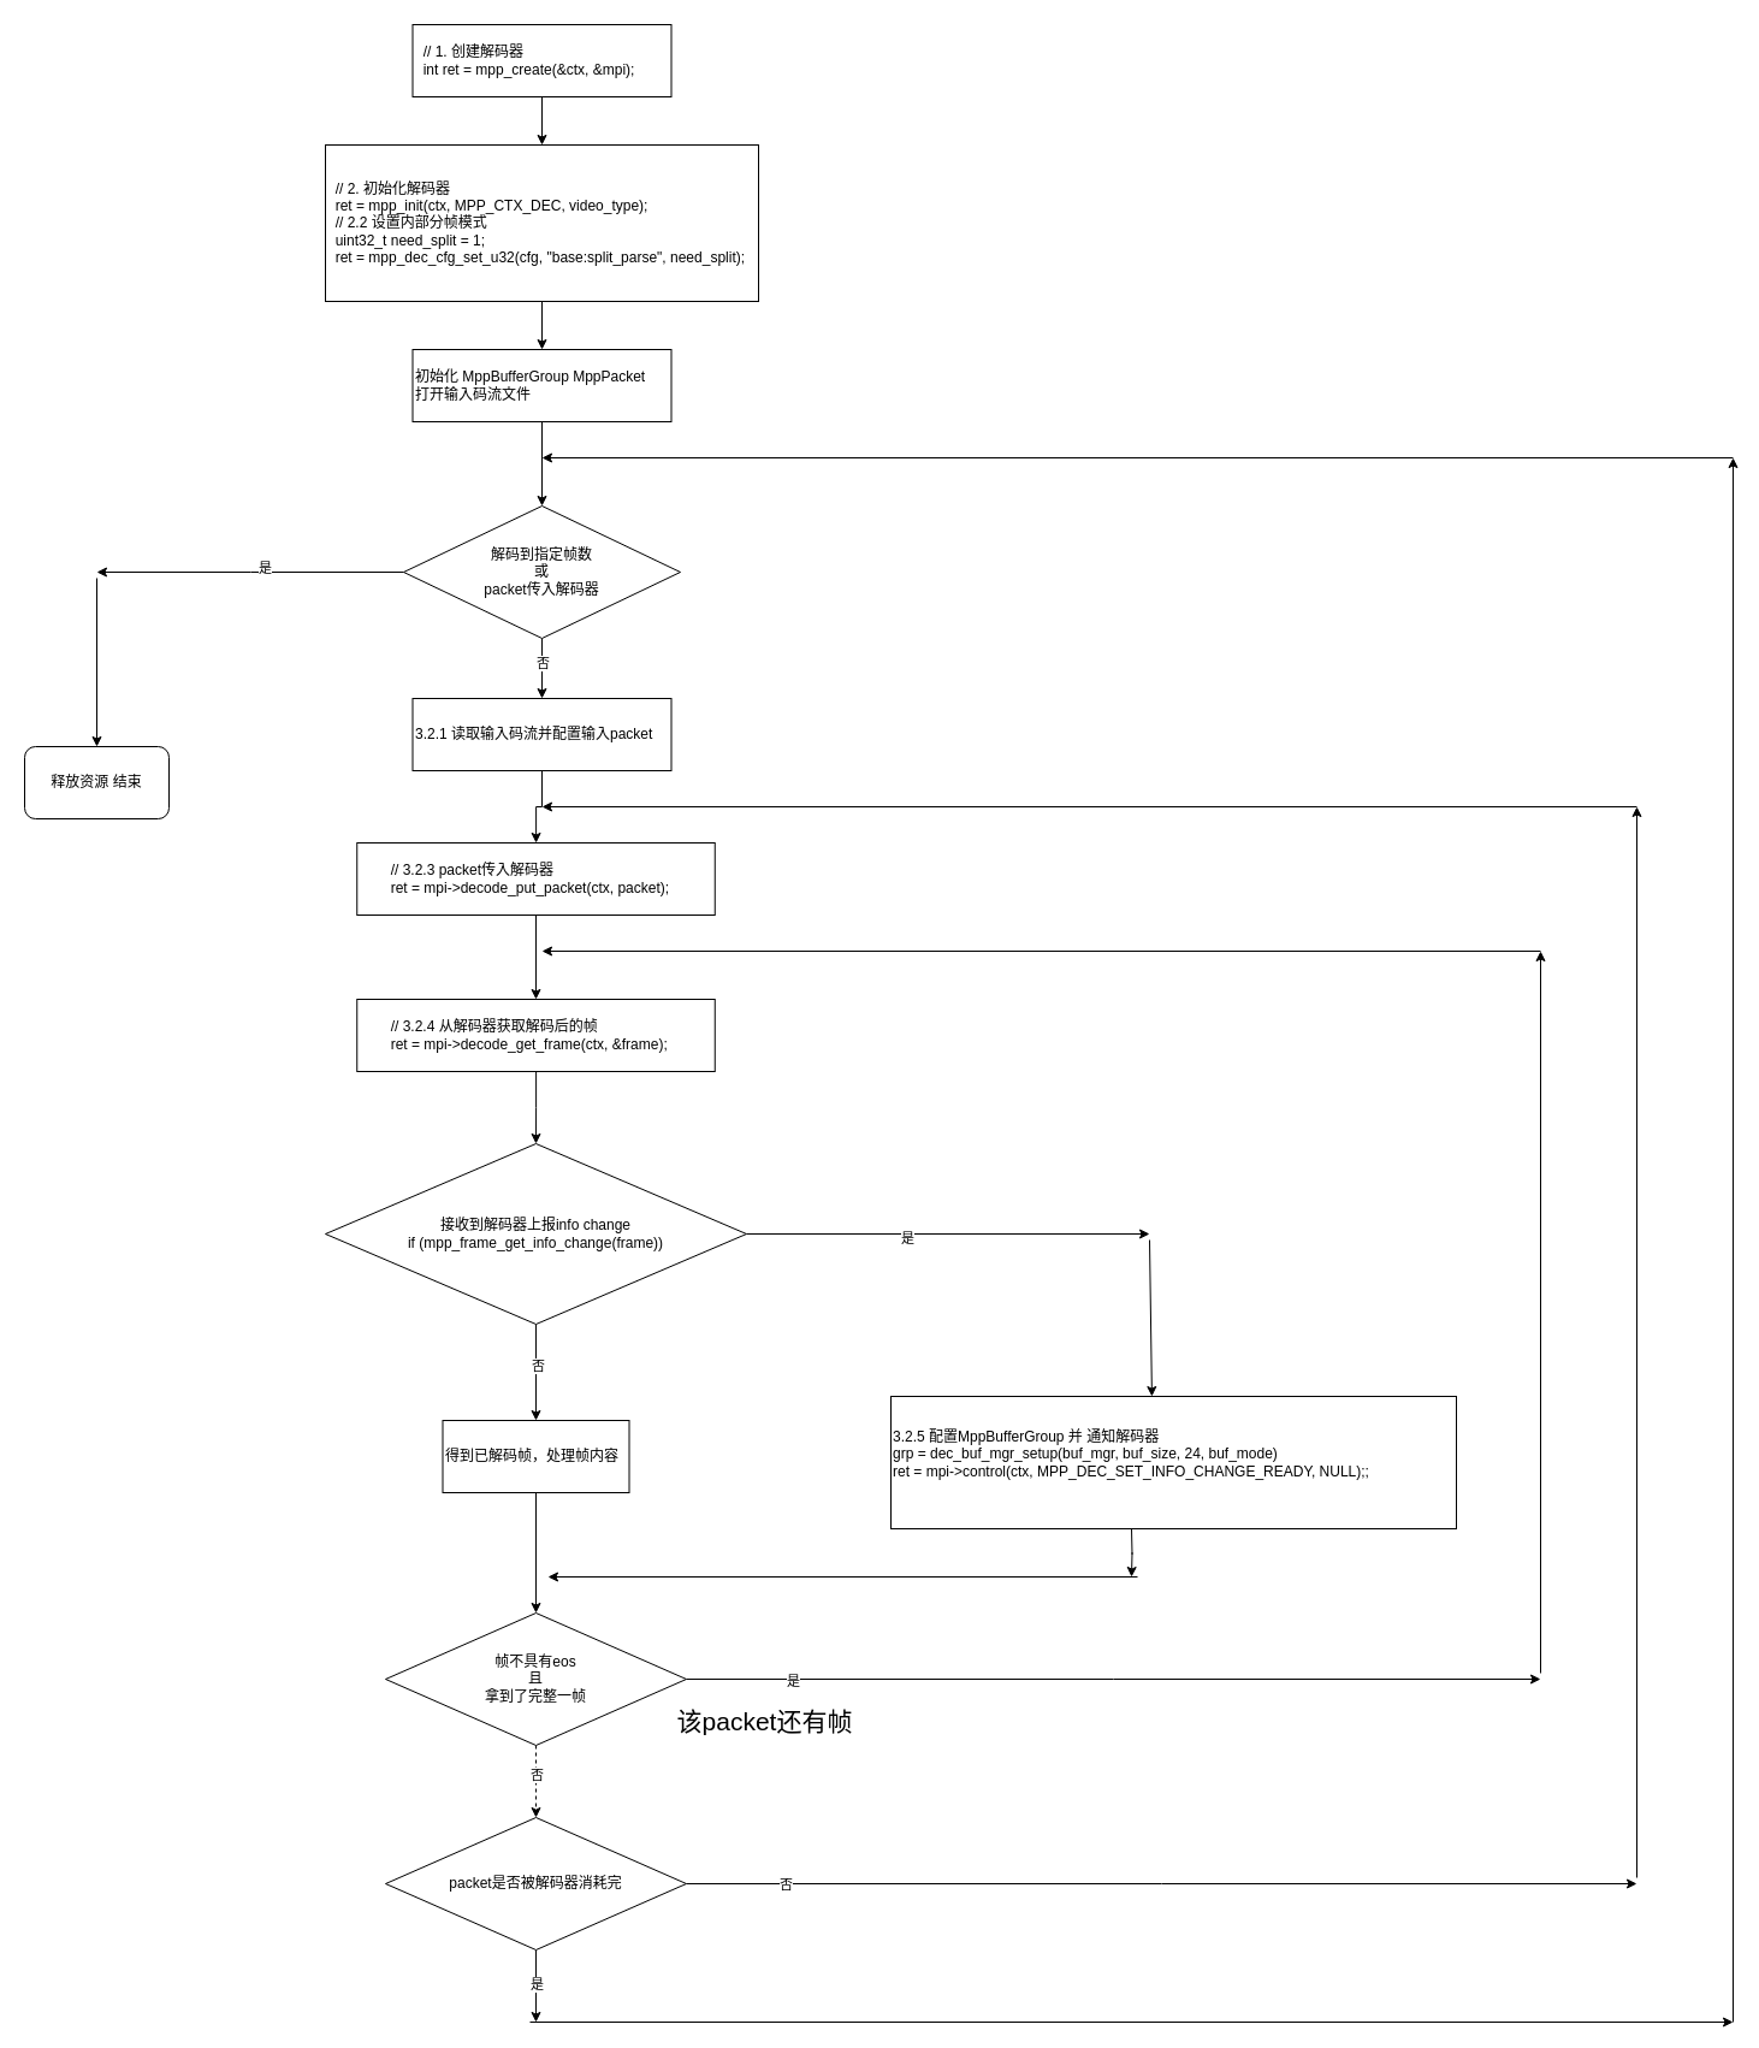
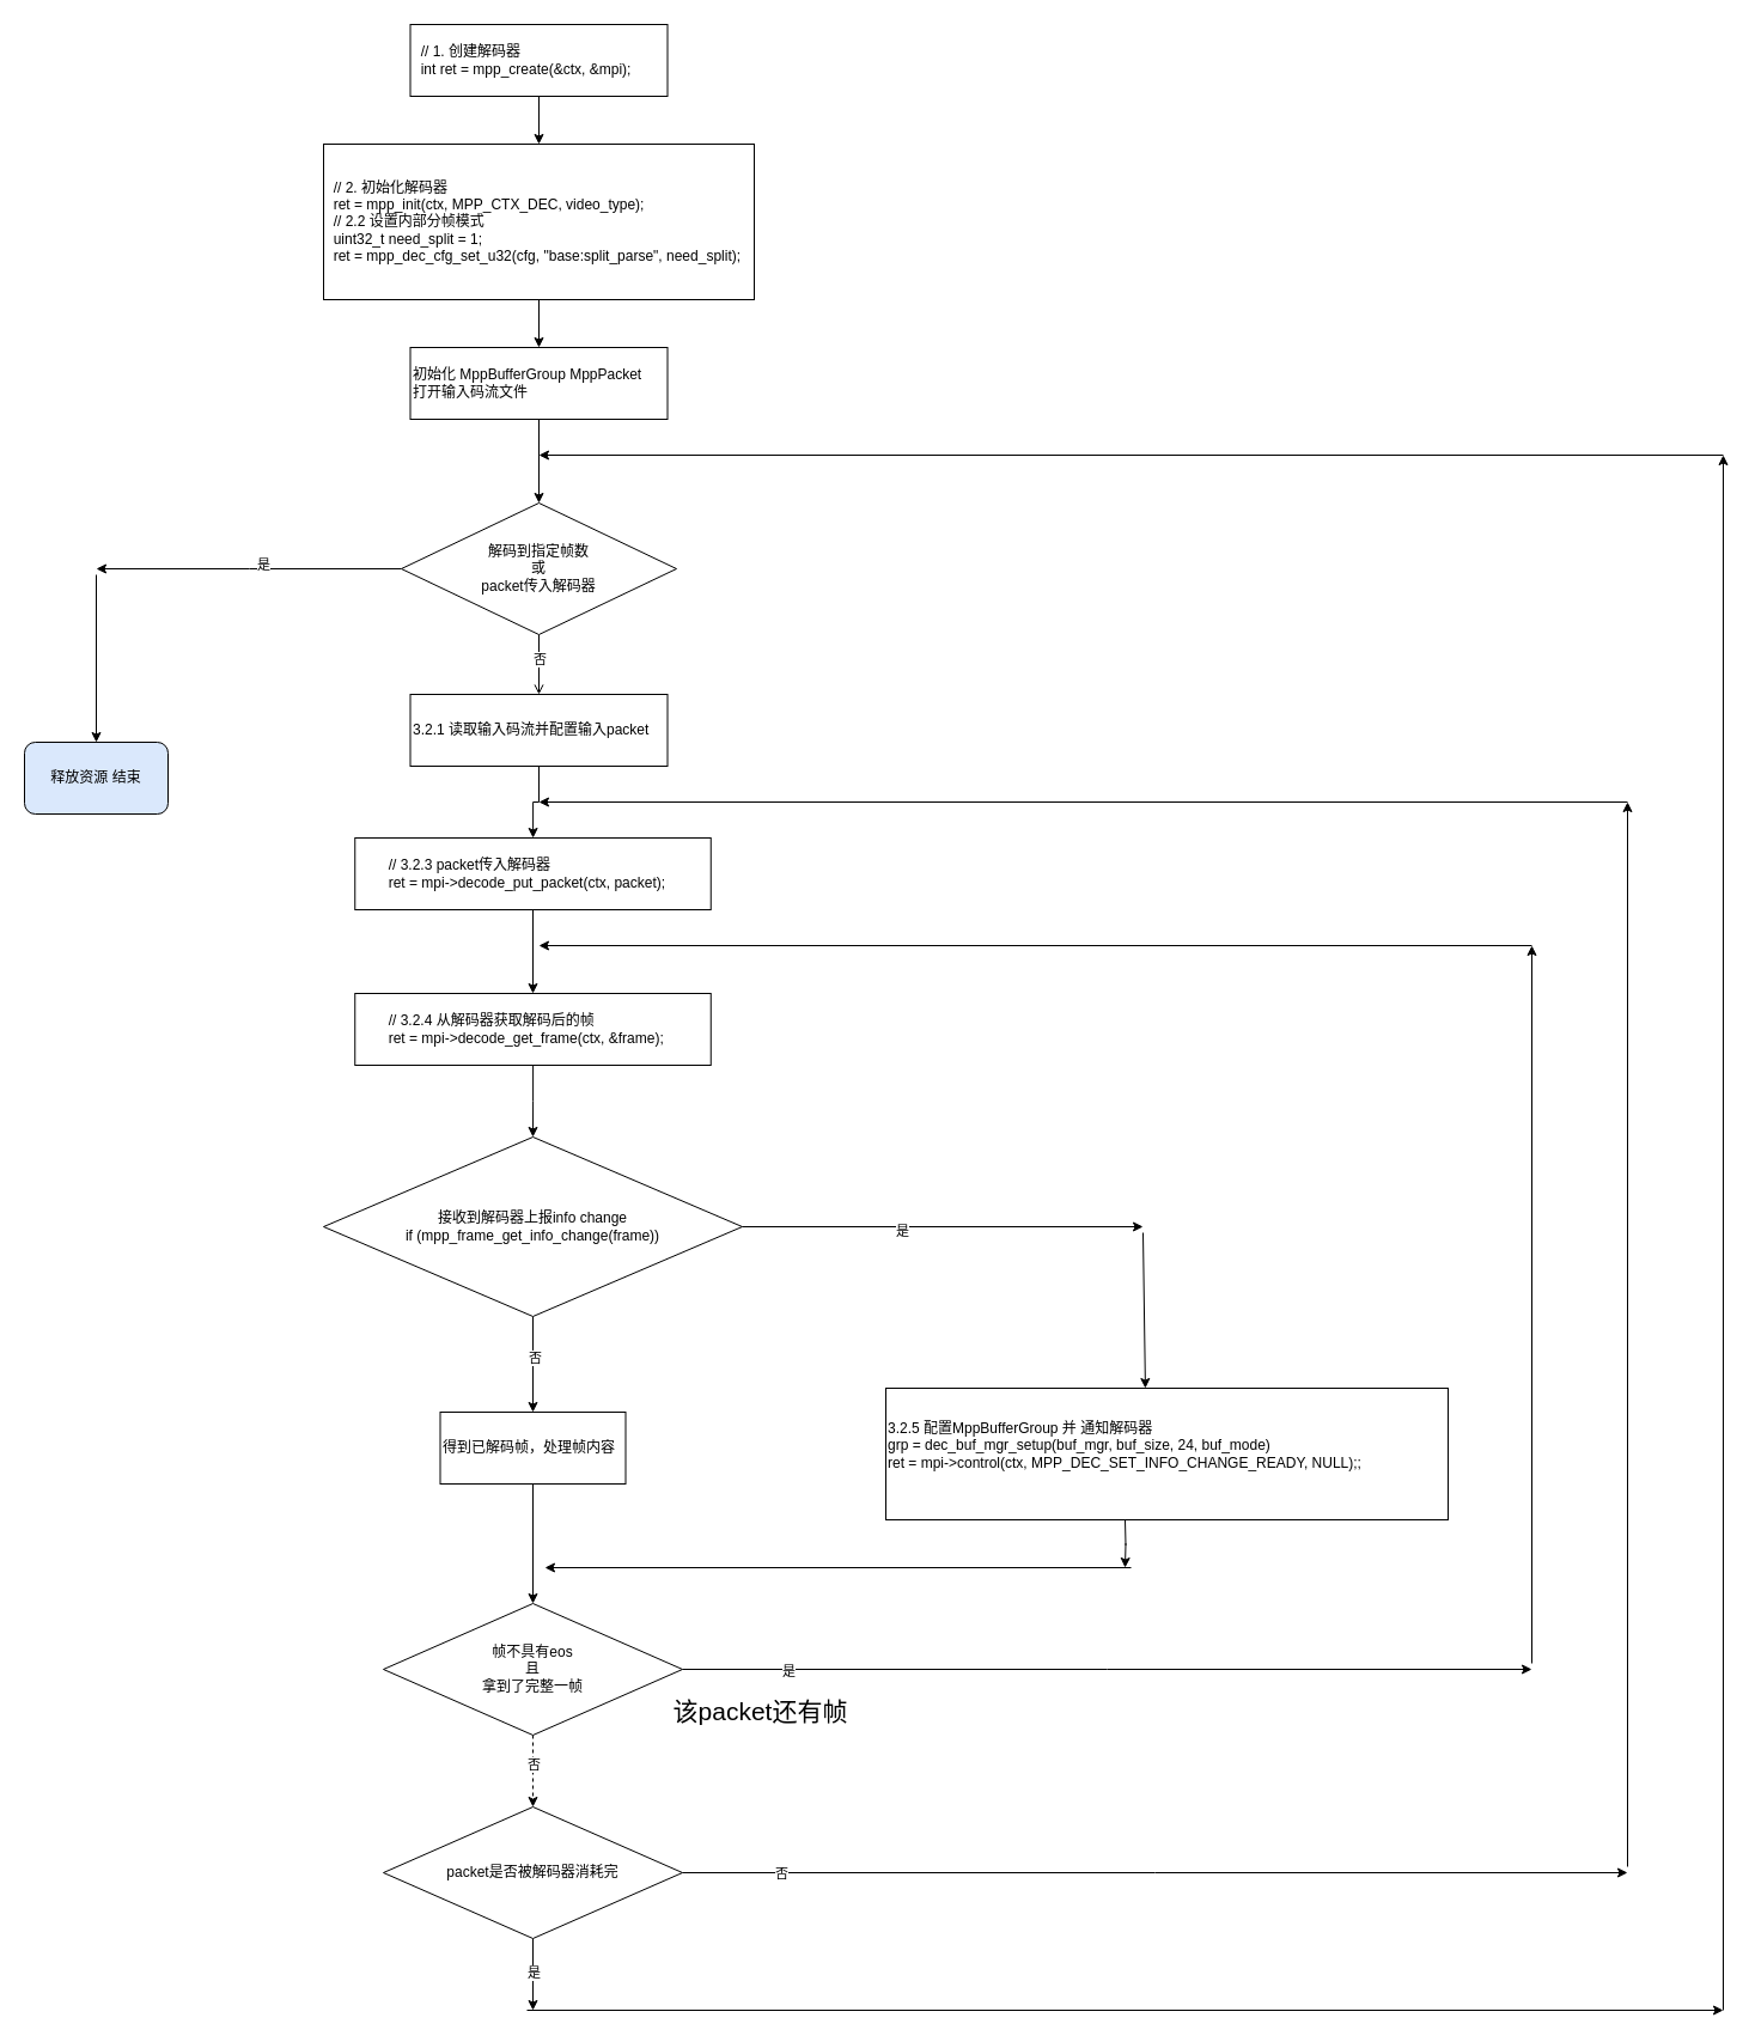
  <mxCell id="0" />
  <mxCell id="1" parent="0" />
  <mxCell id="2" value="" style="edgeStyle=orthogonalEdgeStyle;rounded=0;orthogonalLoop=1;jettySize=auto;html=1;" edge="1" parent="1" source="3" target="5"><mxGeometry relative="1" as="geometry" /></mxCell>
  <mxCell id="3" value="&lt;div&gt;&amp;nbsp; // 1. 创建解码器&lt;/div&gt;&lt;div&gt;&amp;nbsp; int ret = mpp_create(&amp;amp;ctx, &amp;amp;mpi);&lt;/div&gt;" style="rounded=0;whiteSpace=wrap;html=1;align=left;" vertex="1" parent="1"><mxGeometry x="342.5" y="20" width="215" height="60" as="geometry" /></mxCell>
  <mxCell id="4" value="" style="edgeStyle=orthogonalEdgeStyle;rounded=0;orthogonalLoop=1;jettySize=auto;html=1;" edge="1" parent="1" source="5" target="7"><mxGeometry relative="1" as="geometry" /></mxCell>
  <mxCell id="5" value="&amp;nbsp; // 2. 初始化解码器&lt;div&gt;&amp;nbsp; ret = mpp_init(ctx, MPP_CTX_DEC, video_type);&lt;/div&gt;&lt;div&gt;&lt;div&gt;&amp;nbsp; // 2.2 设置内部分帧模式&lt;/div&gt;&lt;div&gt;&amp;nbsp; uint32_t need_split = 1;&lt;/div&gt;&lt;div&gt;&amp;nbsp; ret = mpp_dec_cfg_set_u32(cfg, &quot;base:split_parse&quot;, need_split);&lt;/div&gt;&lt;/div&gt;" style="rounded=0;whiteSpace=wrap;html=1;align=left;" vertex="1" parent="1"><mxGeometry x="270" y="120" width="360" height="130" as="geometry" /></mxCell>
  <mxCell id="6" value="" style="edgeStyle=orthogonalEdgeStyle;rounded=0;orthogonalLoop=1;jettySize=auto;html=1;" edge="1" parent="1" source="7" target="12"><mxGeometry relative="1" as="geometry" /></mxCell>
  <mxCell id="7" value="初始化 MppBufferGroup MppPacket&lt;div&gt;打开输入码流文件&amp;nbsp;&lt;/div&gt;" style="rounded=0;whiteSpace=wrap;html=1;align=left;" vertex="1" parent="1"><mxGeometry x="342.5" y="290" width="215" height="60" as="geometry" /></mxCell>
- <mxCell id="8" value="" style="edgeStyle=orthogonalEdgeStyle;rounded=0;orthogonalLoop=1;jettySize=auto;html=1;" edge="1" parent="1" source="12" target="14"><mxGeometry relative="1" as="geometry" /></mxCell>
+ <mxCell id="8" value="" style="edgeStyle=orthogonalEdgeStyle;rounded=0;orthogonalLoop=1;jettySize=auto;html=1;endArrow=open;" edge="1" parent="1" source="12" target="14"><mxGeometry relative="1" as="geometry" /></mxCell>
  <mxCell id="9" value="否" style="edgeLabel;html=1;align=center;verticalAlign=middle;resizable=0;points=[];" vertex="1" connectable="0" parent="8"><mxGeometry x="-0.2" relative="1" as="geometry"><mxPoint as="offset" /></mxGeometry></mxCell>
  <mxCell id="10" style="edgeStyle=orthogonalEdgeStyle;rounded=0;orthogonalLoop=1;jettySize=auto;html=1;" edge="1" parent="1" source="12"><mxGeometry relative="1" as="geometry"><mxPoint x="80" y="475" as="targetPoint" /></mxGeometry></mxCell>
  <mxCell id="11" value="是" style="edgeLabel;html=1;align=center;verticalAlign=middle;resizable=0;points=[];" vertex="1" connectable="0" parent="10"><mxGeometry x="-0.092" y="-4" relative="1" as="geometry"><mxPoint as="offset" /></mxGeometry></mxCell>
  <mxCell id="12" value="解码到指定帧数&lt;div&gt;或&lt;/div&gt;&lt;div&gt;packet传入解码器&lt;/div&gt;" style="rhombus;whiteSpace=wrap;html=1;" vertex="1" parent="1"><mxGeometry x="335" y="420" width="230" height="110" as="geometry" /></mxCell>
  <mxCell id="13" value="" style="edgeStyle=orthogonalEdgeStyle;rounded=0;orthogonalLoop=1;jettySize=auto;html=1;" edge="1" parent="1" source="14" target="16"><mxGeometry relative="1" as="geometry" /></mxCell>
  <mxCell id="14" value="3.2.1 读取输入码流并配置输入packet" style="rounded=0;whiteSpace=wrap;html=1;align=left;" vertex="1" parent="1"><mxGeometry x="342.5" y="580" width="215" height="60" as="geometry" /></mxCell>
  <mxCell id="15" value="" style="edgeStyle=orthogonalEdgeStyle;rounded=0;orthogonalLoop=1;jettySize=auto;html=1;" edge="1" parent="1" source="16" target="30"><mxGeometry relative="1" as="geometry" /></mxCell>
  <mxCell id="16" value="&lt;div&gt;&amp;nbsp; &amp;nbsp; &amp;nbsp; &amp;nbsp; // 3.2.3 packet传入解码器&lt;/div&gt;&lt;div&gt;&amp;nbsp; &amp;nbsp; &amp;nbsp; &amp;nbsp; ret = mpi-&amp;gt;decode_put_packet(ctx, packet);&lt;/div&gt;" style="rounded=0;whiteSpace=wrap;html=1;align=left;" vertex="1" parent="1"><mxGeometry x="296.25" y="700" width="297.5" height="60" as="geometry" /></mxCell>
  <mxCell id="17" style="edgeStyle=orthogonalEdgeStyle;rounded=0;orthogonalLoop=1;jettySize=auto;html=1;" edge="1" parent="1" source="21"><mxGeometry relative="1" as="geometry"><mxPoint x="445" y="1680" as="targetPoint" /></mxGeometry></mxCell>
  <mxCell id="18" value="是" style="edgeLabel;html=1;align=center;verticalAlign=middle;resizable=0;points=[];" vertex="1" connectable="0" parent="17"><mxGeometry x="-0.074" relative="1" as="geometry"><mxPoint as="offset" /></mxGeometry></mxCell>
  <mxCell id="19" style="edgeStyle=orthogonalEdgeStyle;rounded=0;orthogonalLoop=1;jettySize=auto;html=1;exitX=1;exitY=0.5;exitDx=0;exitDy=0;" edge="1" parent="1" source="21"><mxGeometry relative="1" as="geometry"><mxPoint x="1360" y="1565" as="targetPoint" /></mxGeometry></mxCell>
  <mxCell id="20" value="否" style="edgeLabel;html=1;align=center;verticalAlign=middle;resizable=0;points=[];" vertex="1" connectable="0" parent="19"><mxGeometry x="-0.792" relative="1" as="geometry"><mxPoint as="offset" /></mxGeometry></mxCell>
  <mxCell id="21" value="packet是否被解码器消耗完" style="rhombus;whiteSpace=wrap;html=1;" vertex="1" parent="1"><mxGeometry x="320" y="1510" width="250" height="110" as="geometry" /></mxCell>
  <mxCell id="22" value="" style="endArrow=classic;html=1;rounded=0;" edge="1" parent="1"><mxGeometry width="50" height="50" relative="1" as="geometry"><mxPoint x="80" y="480" as="sourcePoint" /><mxPoint x="80" y="620" as="targetPoint" /></mxGeometry></mxCell>
- <mxCell id="23" value="释放资源 结束" style="rounded=1;whiteSpace=wrap;html=1;" vertex="1" parent="1"><mxGeometry x="20" y="620" width="120" height="60" as="geometry" /></mxCell>
+ <mxCell id="23" value="释放资源 结束" style="rounded=1;whiteSpace=wrap;html=1;fillColor=#dae8fc;" vertex="1" parent="1"><mxGeometry x="20" y="620" width="120" height="60" as="geometry" /></mxCell>
  <mxCell id="24" value="" style="edgeStyle=orthogonalEdgeStyle;rounded=0;orthogonalLoop=1;jettySize=auto;html=1;dashed=1;" edge="1" parent="1" source="28" target="21"><mxGeometry relative="1" as="geometry" /></mxCell>
  <mxCell id="25" value="否" style="edgeLabel;html=1;align=center;verticalAlign=middle;resizable=0;points=[];" vertex="1" connectable="0" parent="24"><mxGeometry x="-0.2" relative="1" as="geometry"><mxPoint as="offset" /></mxGeometry></mxCell>
  <mxCell id="26" style="edgeStyle=orthogonalEdgeStyle;rounded=0;orthogonalLoop=1;jettySize=auto;html=1;" edge="1" parent="1" source="28"><mxGeometry relative="1" as="geometry"><mxPoint x="1280" y="1395" as="targetPoint" /></mxGeometry></mxCell>
  <mxCell id="27" value="是" style="edgeLabel;html=1;align=center;verticalAlign=middle;resizable=0;points=[];" vertex="1" connectable="0" parent="26"><mxGeometry x="-0.752" y="-1" relative="1" as="geometry"><mxPoint as="offset" /></mxGeometry></mxCell>
  <mxCell id="28" value="帧不具有eos&lt;div&gt;且&lt;br&gt;&lt;div&gt;拿到了完整一帧&lt;/div&gt;&lt;/div&gt;" style="rhombus;whiteSpace=wrap;html=1;" vertex="1" parent="1"><mxGeometry x="320" y="1340" width="250" height="110" as="geometry" /></mxCell>
  <mxCell id="29" value="" style="edgeStyle=orthogonalEdgeStyle;rounded=0;orthogonalLoop=1;jettySize=auto;html=1;" edge="1" parent="1" source="30" target="37"><mxGeometry relative="1" as="geometry" /></mxCell>
  <mxCell id="30" value="&lt;div&gt;&amp;nbsp; &amp;nbsp; &amp;nbsp; &amp;nbsp; // 3.2.4 从解码器获取解码后的帧&lt;/div&gt;&lt;div&gt;&amp;nbsp; &amp;nbsp; &amp;nbsp; &amp;nbsp; ret = mpi-&amp;gt;decode_get_frame(ctx, &amp;amp;frame);&lt;/div&gt;" style="rounded=0;whiteSpace=wrap;html=1;align=left;" vertex="1" parent="1"><mxGeometry x="296.25" y="830" width="297.5" height="60" as="geometry" /></mxCell>
  <mxCell id="31" value="" style="edgeStyle=orthogonalEdgeStyle;rounded=0;orthogonalLoop=1;jettySize=auto;html=1;" edge="1" parent="1" source="32" target="28"><mxGeometry relative="1" as="geometry" /></mxCell>
  <mxCell id="32" value="&lt;div&gt;得到已解码帧，处理帧内容&lt;/div&gt;" style="rounded=0;whiteSpace=wrap;html=1;align=left;" vertex="1" parent="1"><mxGeometry x="367.5" y="1180" width="155" height="60" as="geometry" /></mxCell>
  <mxCell id="33" style="edgeStyle=orthogonalEdgeStyle;rounded=0;orthogonalLoop=1;jettySize=auto;html=1;" edge="1" parent="1" source="37"><mxGeometry relative="1" as="geometry"><mxPoint x="955" y="1025" as="targetPoint" /></mxGeometry></mxCell>
  <mxCell id="34" value="是" style="edgeLabel;html=1;align=center;verticalAlign=middle;resizable=0;points=[];" vertex="1" connectable="0" parent="33"><mxGeometry x="-0.209" y="-3" relative="1" as="geometry"><mxPoint as="offset" /></mxGeometry></mxCell>
  <mxCell id="35" value="" style="edgeStyle=orthogonalEdgeStyle;rounded=0;orthogonalLoop=1;jettySize=auto;html=1;" edge="1" parent="1" source="37" target="32"><mxGeometry relative="1" as="geometry" /></mxCell>
  <mxCell id="36" value="否" style="edgeLabel;html=1;align=center;verticalAlign=middle;resizable=0;points=[];" vertex="1" connectable="0" parent="35"><mxGeometry x="-0.15" y="1" relative="1" as="geometry"><mxPoint as="offset" /></mxGeometry></mxCell>
  <mxCell id="37" value="接收到解码器上报info change&lt;div&gt;if (mpp_frame_get_info_change(frame))&lt;/div&gt;" style="rhombus;whiteSpace=wrap;html=1;" vertex="1" parent="1"><mxGeometry x="270" y="950" width="350" height="150" as="geometry" /></mxCell>
  <mxCell id="38" style="edgeStyle=orthogonalEdgeStyle;rounded=0;orthogonalLoop=1;jettySize=auto;html=1;" edge="1" parent="1"><mxGeometry relative="1" as="geometry"><mxPoint x="940" y="1310" as="targetPoint" /><mxPoint x="940" y="1270" as="sourcePoint" /></mxGeometry></mxCell>
  <mxCell id="39" value="3.2.5 配置MppBufferGroup 并 通知解码器&lt;div&gt;grp = dec_buf_mgr_setup(buf_mgr, buf_size, 24, buf_mode)&lt;/div&gt;&lt;div&gt;ret = mpi-&amp;gt;control(ctx, MPP_DEC_SET_INFO_CHANGE_READY, NULL);;&lt;/div&gt;&lt;div&gt;&lt;br&gt;&lt;/div&gt;" style="rounded=0;whiteSpace=wrap;html=1;align=left;" vertex="1" parent="1"><mxGeometry x="740" y="1160" width="470" height="110" as="geometry" /></mxCell>
  <mxCell id="40" value="" style="endArrow=classic;html=1;rounded=0;entryX=0.536;entryY=0;entryDx=0;entryDy=0;entryPerimeter=0;" edge="1" parent="1"><mxGeometry width="50" height="50" relative="1" as="geometry"><mxPoint x="955" y="1030" as="sourcePoint" /><mxPoint x="956.92" y="1160" as="targetPoint" /></mxGeometry></mxCell>
  <mxCell id="41" value="" style="endArrow=classic;html=1;rounded=0;" edge="1" parent="1"><mxGeometry width="50" height="50" relative="1" as="geometry"><mxPoint x="945" y="1310" as="sourcePoint" /><mxPoint x="455" y="1310" as="targetPoint" /></mxGeometry></mxCell>
  <mxCell id="42" value="" style="endArrow=classic;html=1;rounded=0;" edge="1" parent="1"><mxGeometry width="50" height="50" relative="1" as="geometry"><mxPoint x="440" y="1680" as="sourcePoint" /><mxPoint x="1440" y="1680" as="targetPoint" /></mxGeometry></mxCell>
  <mxCell id="43" value="" style="endArrow=classic;html=1;rounded=0;" edge="1" parent="1"><mxGeometry width="50" height="50" relative="1" as="geometry"><mxPoint x="1360" y="670" as="sourcePoint" /><mxPoint x="450" y="670" as="targetPoint" /></mxGeometry></mxCell>
  <mxCell id="44" value="" style="endArrow=classic;html=1;rounded=0;" edge="1" parent="1"><mxGeometry width="50" height="50" relative="1" as="geometry"><mxPoint x="1360" y="1560" as="sourcePoint" /><mxPoint x="1360" y="670" as="targetPoint" /></mxGeometry></mxCell>
  <mxCell id="45" value="" style="endArrow=classic;html=1;rounded=0;" edge="1" parent="1"><mxGeometry width="50" height="50" relative="1" as="geometry"><mxPoint x="1280" y="790" as="sourcePoint" /><mxPoint x="450" y="790" as="targetPoint" /></mxGeometry></mxCell>
  <mxCell id="46" value="" style="endArrow=classic;html=1;rounded=0;" edge="1" parent="1"><mxGeometry width="50" height="50" relative="1" as="geometry"><mxPoint x="1280" y="1390" as="sourcePoint" /><mxPoint x="1280" y="790" as="targetPoint" /></mxGeometry></mxCell>
  <mxCell id="47" value="" style="endArrow=classic;html=1;rounded=0;" edge="1" parent="1"><mxGeometry width="50" height="50" relative="1" as="geometry"><mxPoint x="1440" y="380" as="sourcePoint" /><mxPoint x="450" y="380" as="targetPoint" /></mxGeometry></mxCell>
  <mxCell id="48" value="" style="endArrow=classic;html=1;rounded=0;" edge="1" parent="1"><mxGeometry width="50" height="50" relative="1" as="geometry"><mxPoint x="1440" y="1680" as="sourcePoint" /><mxPoint x="1440" y="380" as="targetPoint" /></mxGeometry></mxCell>
  <mxCell id="49" value="该packet还有帧" style="text;html=1;align=center;verticalAlign=middle;resizable=0;points=[];autosize=1;strokeColor=none;fillColor=none;fontSize=21;" vertex="1" parent="1"><mxGeometry x="550" y="1410" width="170" height="40" as="geometry" /></mxCell>
